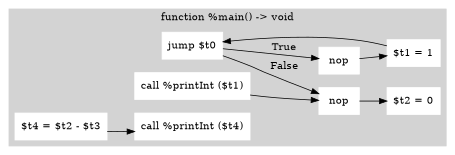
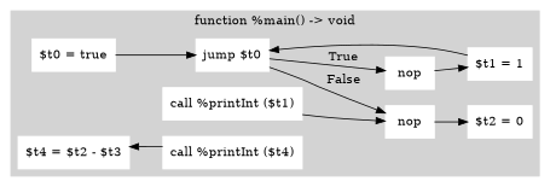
  digraph {
    rankdir=LR
    node [color=white shape=rectangle style=filled]
+   n1 [label="$t0 = true"]
    n2 [label="jump $t0"]
    n3 [label=nop]
    n4 [label=nop]
    n5 [label="$t2 = 0"]
    n6 [label="$t1 = 1"]
    n7 [label="call %printInt ($t1)"]
    n8 [label="$t4 = $t2 - $t3"]
    n9 [label="call %printInt ($t4)"]
    subgraph cluster_1 {
      color=lightgrey
      label="function %main() -> void"
      style=filled
+     n1
      n2
      n3
      n4
      n5
      n6
      n7
      n8
      n9
    }
+   n1 -> n2
    n2 -> n3 [label="  False  "]
    n2 -> n4 [label="  True  "]
    n3 -> n5
    n4 -> n6
    n6 -> n2
    n7 -> n3
-   n8 -> n9
+   n9 -> n8
  }
